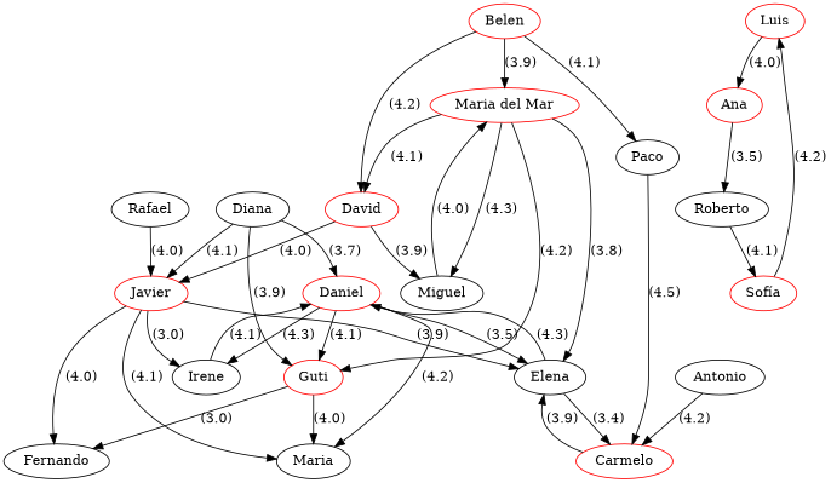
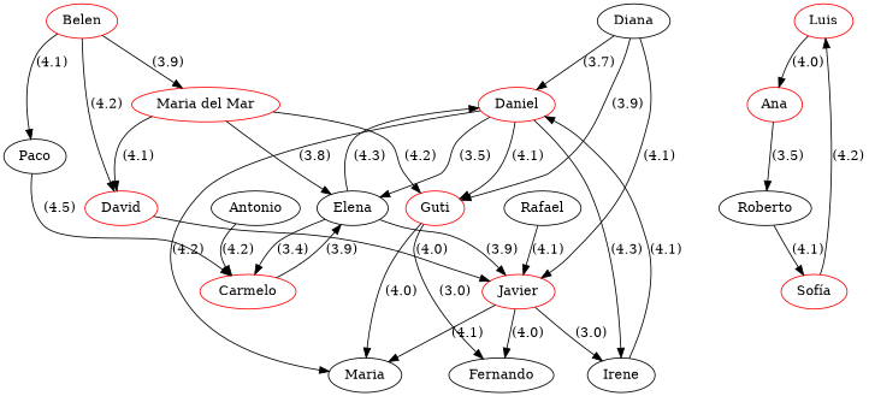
  strict digraph {
    fontname="DejaVu Serif"
    node [fontname="DejaVu Serif"]
    edge [color=black fontname="DejaVu Serif"]
    n1 [label=Diana]
    n2 [color=red label=Guti]
    n3 [color=red label=Daniel]
    n4 [color=red label=Javier]
    n5 [label=Fernando]
    n6 [label=Maria]
    n7 [label=Elena]
    n8 [label=Irene]
    n9 [color=red label="Maria del Mar"]
    n10 [color=red label=David]
-   n11 [label=Miguel]
    n12 [color=red label=Belen]
    n13 [label=Paco]
    n14 [color=red label=Carmelo]
    n15 [label=Rafael]
    n16 [label=Antonio]
    n17 [color=red label=Luis]
    n18 [color=red label=Ana]
    n19 [label=Roberto]
    n20 [color=red label="Sofía"]
    n1 -> n2 [label="(3.9)"]
    n1 -> n3 [label="(3.7)"]
    n1 -> n4 [label="(4.1)"]
    n2 -> n5 [label="(3.0)"]
    n2 -> n6 [label="(4.0)"]
    n3 -> n2 [label="(4.1)"]
    n3 -> n6 [label="(4.2)"]
    n3 -> n7 [label="(3.5)"]
    n3 -> n8 [label="(4.3)"]
    n4 -> n5 [label="(4.0)"]
    n4 -> n6 [label="(4.1)"]
-   n4 -> n7 [label="(3.9)"]
+   n7 -> n4 [label="(3.9)"]
    n4 -> n8 [label="(3.0)"]
    n7 -> n3 [label="(4.3)"]
    n7 -> n14 [label="(3.4)"]
    n8 -> n3 [label="(4.1)"]
    n9 -> n2 [label="(4.2)"]
    n9 -> n7 [label="(3.8)"]
    n9 -> n10 [label="(4.1)"]
-   n9 -> n11 [label="(4.3)"]
    n10 -> n4 [label="(4.0)"]
-   n10 -> n11 [label="(3.9)"]
-   n11 -> n9 [label="(4.0)"]
    n12 -> n9 [label="(3.9)"]
    n12 -> n10 [label="(4.2)"]
    n12 -> n13 [label="(4.1)"]
    n13 -> n14 [label="(4.5)"]
    n14 -> n7 [label="(3.9)"]
-   n15 -> n4 [label="(4.0)"]
+   n15 -> n4 [label="(4.1)"]
    n16 -> n14 [label="(4.2)"]
    n17 -> n18 [label="(4.0)"]
    n18 -> n19 [label="(3.5)"]
    n19 -> n20 [label="(4.1)"]
    n20 -> n17 [label="(4.2)"]
  }
